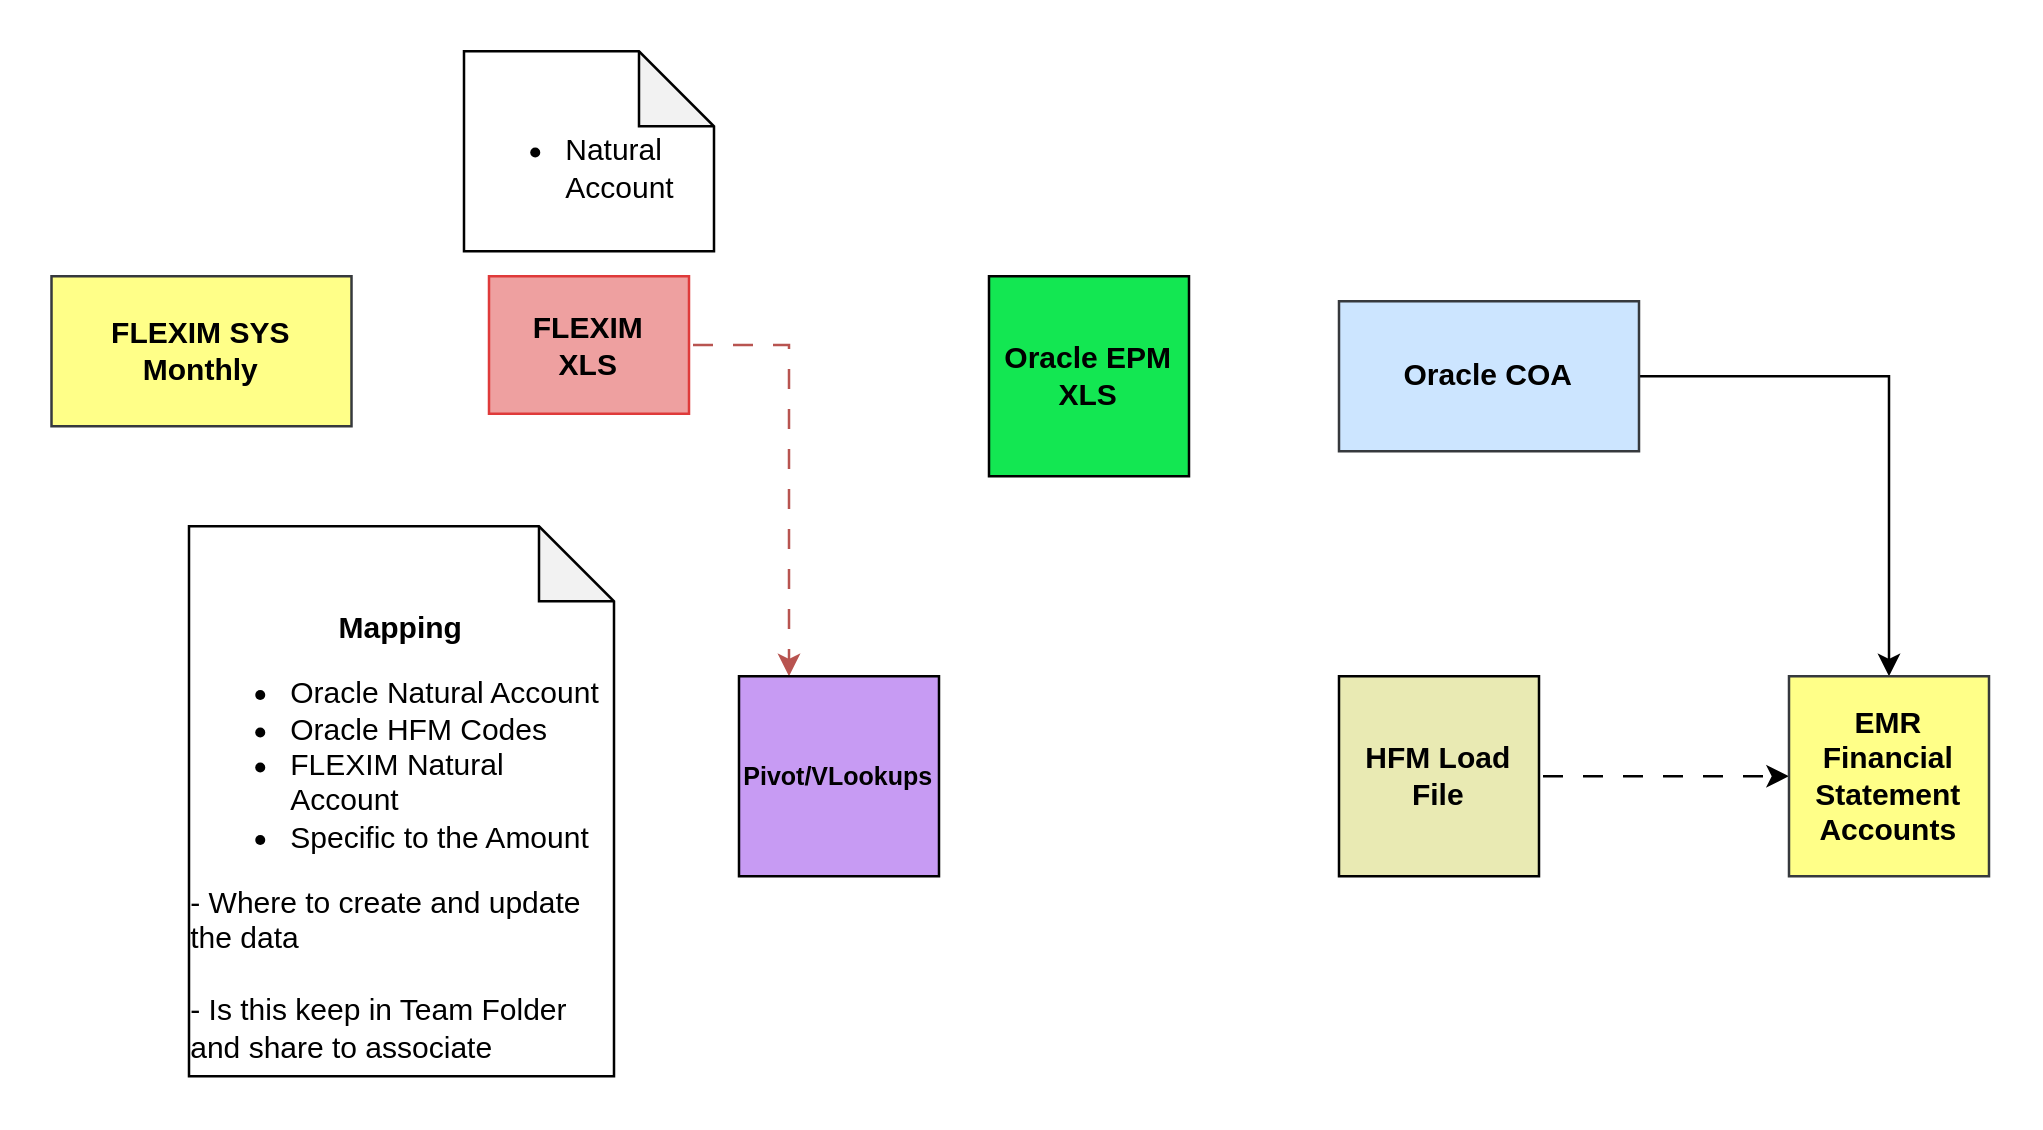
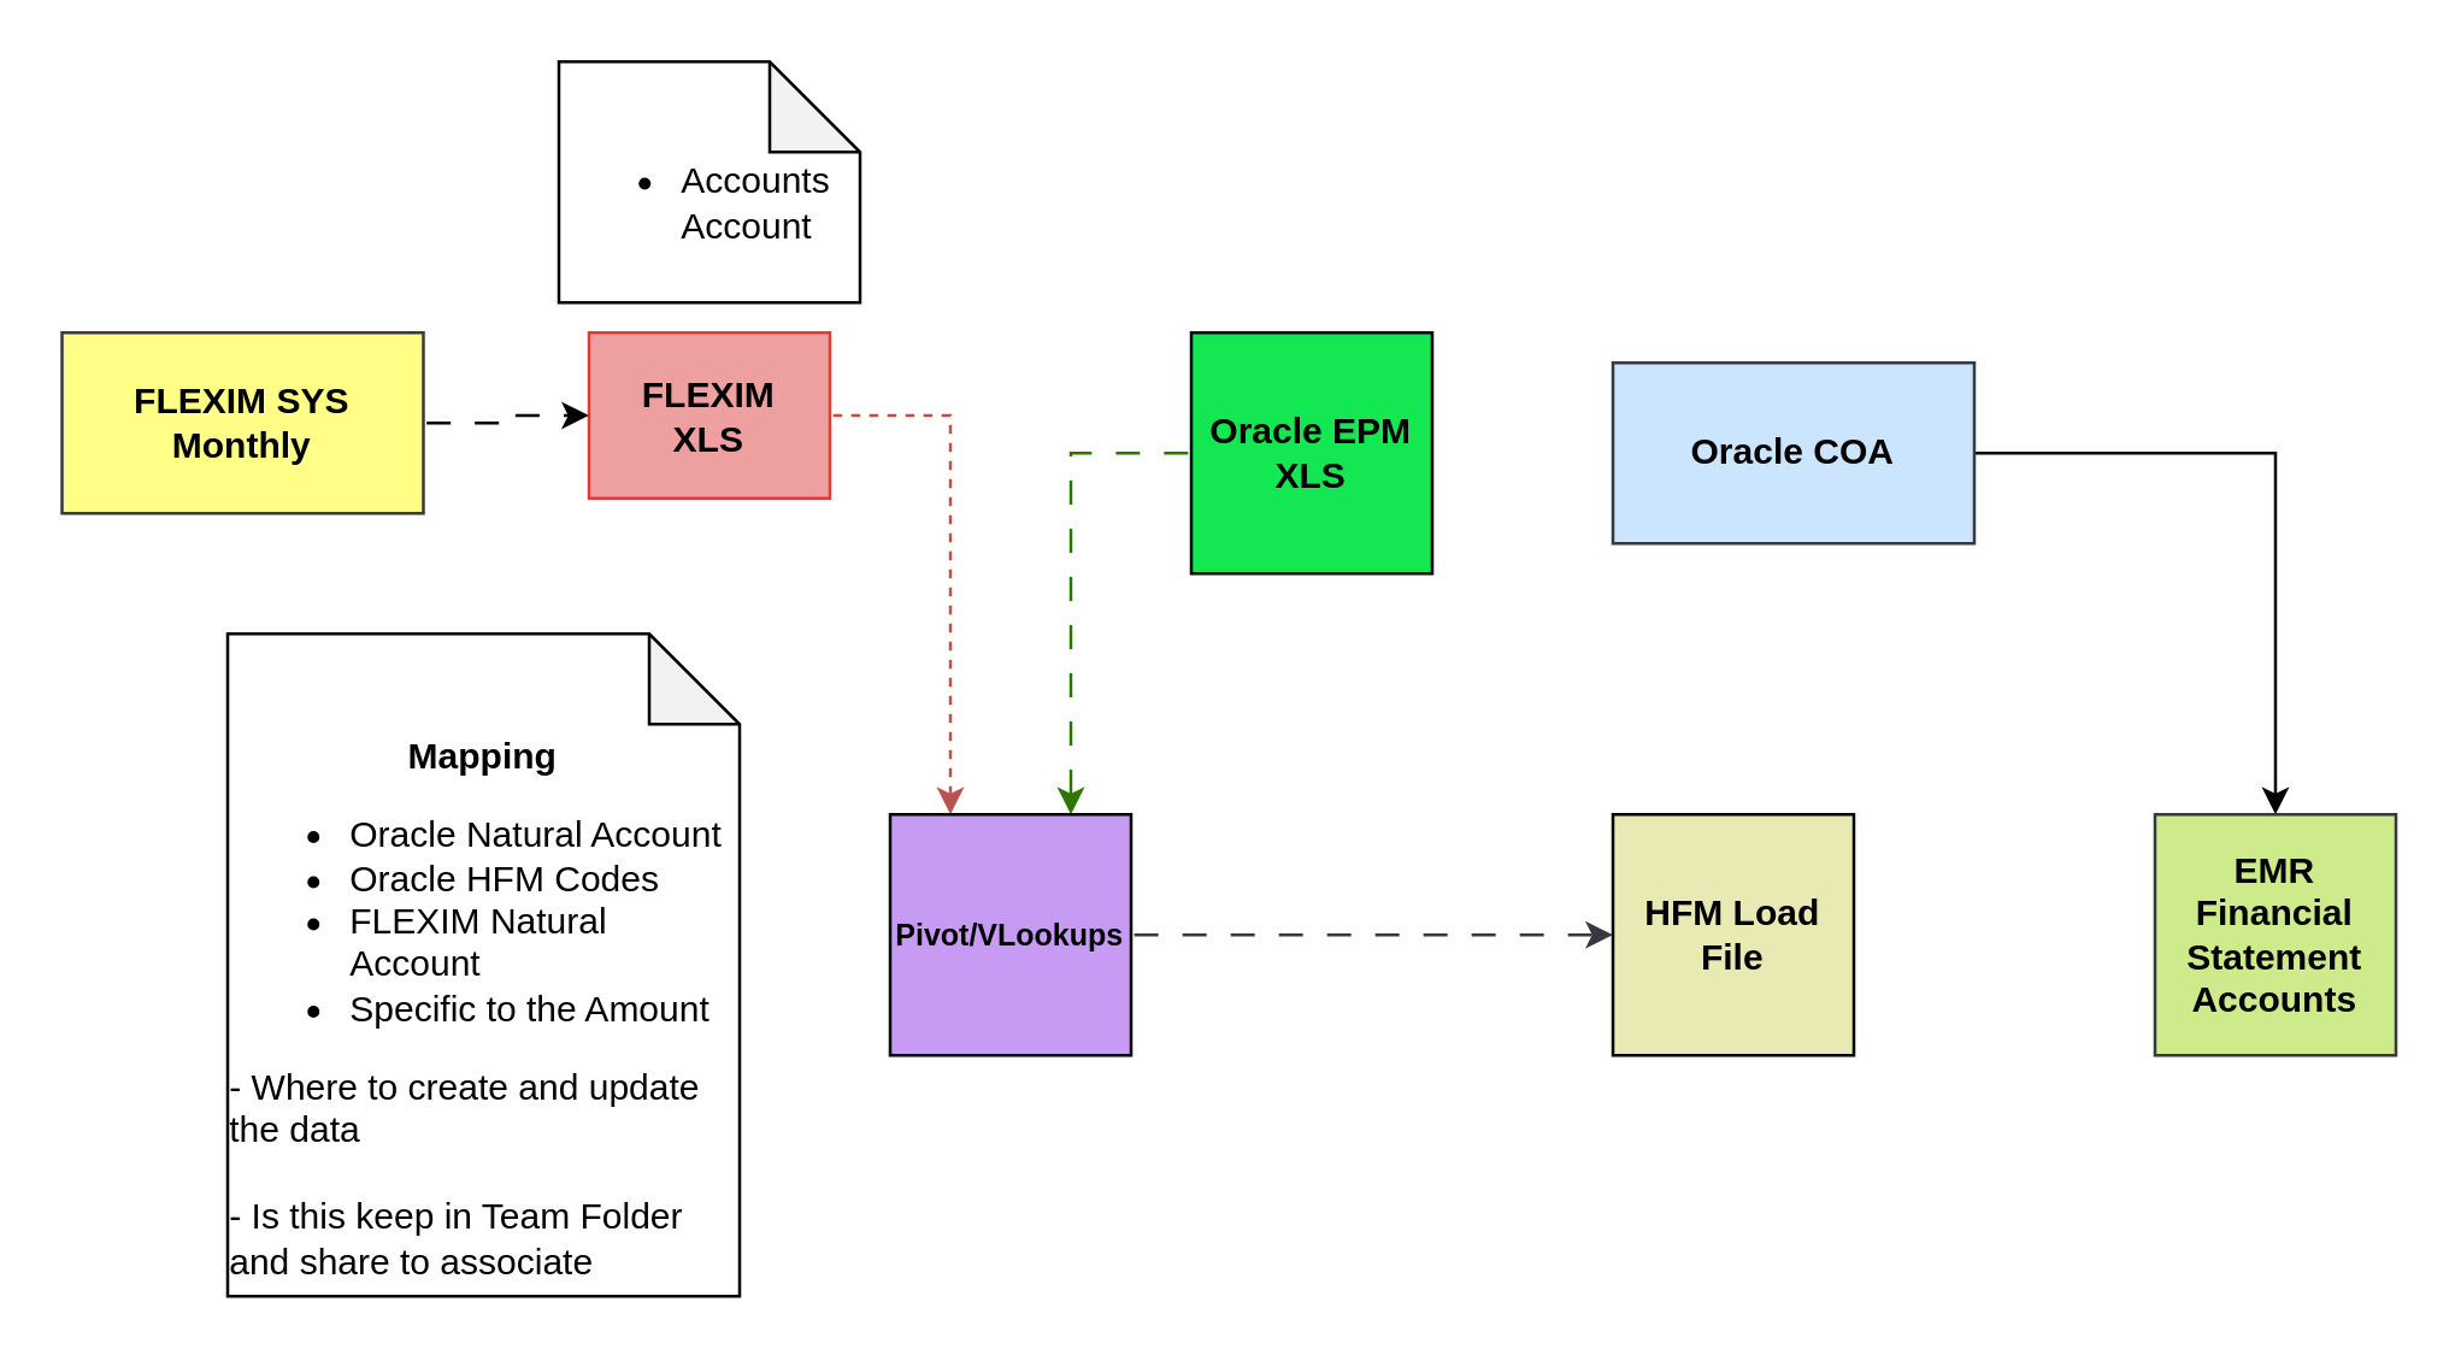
  <mxCell id="0" />
  <mxCell id="1" parent="0" />
- <mxCell id="2" style="edgeStyle=orthogonalEdgeStyle;rounded=0;orthogonalLoop=1;jettySize=auto;html=1;entryX=0.25;entryY=0;entryDx=0;entryDy=0;flowAnimation=1;fillColor=#f8cecc;strokeColor=#b85450;" edge="1" parent="1" source="3" target="7"><mxGeometry relative="1" as="geometry" /></mxCell>
+ <mxCell id="2" style="edgeStyle=orthogonalEdgeStyle;rounded=0;orthogonalLoop=1;jettySize=auto;html=1;entryX=0.25;entryY=0;entryDx=0;entryDy=0;flowAnimation=1;fillColor=#f8cecc;strokeColor=#b85450;dashed=1;" edge="1" parent="1" source="3" target="7"><mxGeometry relative="1" as="geometry" /></mxCell>
  <mxCell id="3" value="FLEXIM&lt;br&gt;XLS" style="whiteSpace=wrap;html=1;aspect=fixed;fontStyle=1;strokeColor=#df3a3a;fillColor=#eea0a0;" vertex="1" parent="1"><mxGeometry x="195" y="110" width="80" height="55" as="geometry" /></mxCell>
+ <mxCell id="4" style="edgeStyle=orthogonalEdgeStyle;rounded=0;orthogonalLoop=1;jettySize=auto;html=1;entryX=0.75;entryY=0;entryDx=0;entryDy=0;flowAnimation=1;fillColor=#60a917;strokeColor=#2D7600;" edge="1" parent="1" source="5" target="7"><mxGeometry relative="1" as="geometry" /></mxCell>
  <mxCell id="5" value="&lt;b&gt;Oracle EPM&lt;br&gt;XLS&lt;br&gt;&lt;/b&gt;" style="whiteSpace=wrap;html=1;aspect=fixed;fillColor=#13e752;" vertex="1" parent="1"><mxGeometry x="395" y="110" width="80" height="80" as="geometry" /></mxCell>
+ <mxCell id="6" style="edgeStyle=orthogonalEdgeStyle;rounded=0;orthogonalLoop=1;jettySize=auto;html=1;entryX=0;entryY=0.5;entryDx=0;entryDy=0;flowAnimation=1;fillColor=#cdeb8b;strokeColor=#36393d;" edge="1" parent="1" source="7" target="9"><mxGeometry relative="1" as="geometry" /></mxCell>
  <mxCell id="7" value="&lt;font style=&quot;font-size: 10px;&quot;&gt;&lt;b&gt;Pivot/VLookups&lt;/b&gt;&lt;/font&gt;" style="whiteSpace=wrap;html=1;aspect=fixed;fillColor=#c79bf3;" vertex="1" parent="1"><mxGeometry x="295" y="270" width="80" height="80" as="geometry" /></mxCell>
- <mxCell id="8" style="edgeStyle=orthogonalEdgeStyle;rounded=0;orthogonalLoop=1;jettySize=auto;html=1;entryX=0;entryY=0.5;entryDx=0;entryDy=0;flowAnimation=1;" edge="1" parent="1" source="9" target="16"><mxGeometry relative="1" as="geometry" /></mxCell>
  <mxCell id="9" value="HFM Load File" style="whiteSpace=wrap;html=1;aspect=fixed;fontStyle=1;fillColor=#e9eab3;" vertex="1" parent="1"><mxGeometry x="535" y="270" width="80" height="80" as="geometry" /></mxCell>
- <mxCell id="10" value="&lt;br&gt;&lt;div style=&quot;&quot;&gt;&lt;ul&gt;&lt;li style=&quot;text-align: left;&quot;&gt;&lt;span style=&quot;background-color: initial;&quot;&gt;Natural Account&lt;/span&gt;&lt;/li&gt;&lt;/ul&gt;&lt;/div&gt;" style="shape=note;whiteSpace=wrap;html=1;backgroundOutline=1;darkOpacity=0.05;" vertex="1" parent="1"><mxGeometry x="185" y="20" width="100" height="80" as="geometry" /></mxCell>
+ <mxCell id="10" value="&lt;br&gt;&lt;div style=&quot;&quot;&gt;&lt;ul&gt;&lt;li style=&quot;text-align: left;&quot;&gt;&lt;span style=&quot;background-color: initial;&quot;&gt;Accounts Account&lt;/span&gt;&lt;/li&gt;&lt;/ul&gt;&lt;/div&gt;" style="shape=note;whiteSpace=wrap;html=1;backgroundOutline=1;darkOpacity=0.05;" vertex="1" parent="1"><mxGeometry x="185" y="20" width="100" height="80" as="geometry" /></mxCell>
  <mxCell id="11" style="edgeStyle=orthogonalEdgeStyle;rounded=0;orthogonalLoop=1;jettySize=auto;html=1;flowAnimation=0;" edge="1" parent="1" source="12" target="16"><mxGeometry relative="1" as="geometry" /></mxCell>
  <mxCell id="12" value="Oracle COA" style="rounded=0;whiteSpace=wrap;html=1;fillColor=#cce5ff;strokeColor=#36393d;fontStyle=1" vertex="1" parent="1"><mxGeometry x="535" y="120" width="120" height="60" as="geometry" /></mxCell>
+ <mxCell id="13" style="edgeStyle=orthogonalEdgeStyle;rounded=0;orthogonalLoop=1;jettySize=auto;html=1;entryX=0;entryY=0.5;entryDx=0;entryDy=0;flowAnimation=1;" edge="1" parent="1" source="14" target="3"><mxGeometry relative="1" as="geometry" /></mxCell>
  <mxCell id="14" value="FLEXIM SYS&lt;br&gt;Monthly" style="rounded=0;whiteSpace=wrap;html=1;fillColor=#ffff88;strokeColor=#36393d;fontStyle=1" vertex="1" parent="1"><mxGeometry x="20" y="110" width="120" height="60" as="geometry" /></mxCell>
  <mxCell id="15" value="&lt;br&gt;&lt;br&gt;&lt;b&gt;Mapping&lt;/b&gt;&lt;br&gt;&lt;div style=&quot;&quot;&gt;&lt;ul&gt;&lt;li style=&quot;text-align: left;&quot;&gt;&lt;span style=&quot;background-color: initial;&quot;&gt;Oracle Natural Account&lt;/span&gt;&lt;/li&gt;&lt;li style=&quot;text-align: left;&quot;&gt;&lt;span style=&quot;background-color: initial;&quot;&gt;Oracle HFM Codes&lt;/span&gt;&lt;/li&gt;&lt;li style=&quot;text-align: left;&quot;&gt;&lt;span style=&quot;background-color: initial;&quot;&gt;FLEXIM Natural Account&lt;/span&gt;&lt;/li&gt;&lt;li style=&quot;text-align: left;&quot;&gt;&lt;span style=&quot;background-color: initial;&quot;&gt;Specific to the Amount&lt;/span&gt;&lt;/li&gt;&lt;/ul&gt;&lt;div style=&quot;text-align: left;&quot;&gt;- Where to create and update the data&lt;/div&gt;&lt;div style=&quot;text-align: left;&quot;&gt;&lt;br&gt;&lt;/div&gt;&lt;div style=&quot;text-align: left;&quot;&gt;- Is this keep in Team Folder and share to associate&lt;/div&gt;&lt;/div&gt;" style="shape=note;whiteSpace=wrap;html=1;backgroundOutline=1;darkOpacity=0.05;" vertex="1" parent="1"><mxGeometry x="75" y="210" width="170" height="220" as="geometry" /></mxCell>
- <mxCell id="16" value="EMR Financial Statement Accounts" style="whiteSpace=wrap;html=1;aspect=fixed;fontStyle=1;fillColor=#ffff88;strokeColor=#36393d;" vertex="1" parent="1"><mxGeometry x="715" y="270" width="80" height="80" as="geometry" /></mxCell>
+ <mxCell id="16" value="EMR Financial Statement Accounts" style="whiteSpace=wrap;html=1;aspect=fixed;fontStyle=1;fillColor=#cdeb8b;strokeColor=#36393d;" vertex="1" parent="1"><mxGeometry x="715" y="270" width="80" height="80" as="geometry" /></mxCell>
